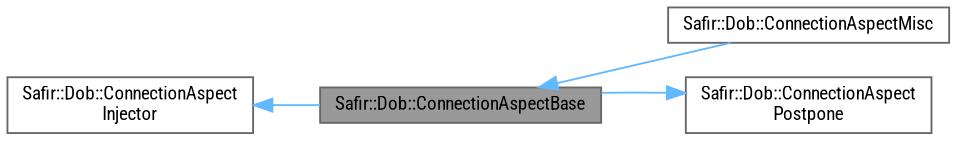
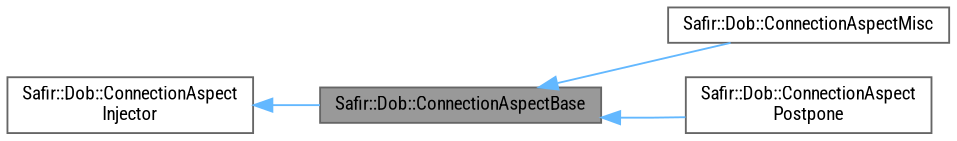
  digraph {
    fontname="Roboto Condensed"
    rankdir=LR
    node [color=gray40 fillcolor=white fontname="Roboto Condensed" fontsize=10 shape=box style=filled]
    edge [color=steelblue1 dir=back fontname="Roboto Condensed" fontsize=10 labelfontname=Helvetica labelfontsize=10 style=solid]
    n1 [fillcolor=grey60 fontcolor=black height=0.2 label="Safir::Dob::ConnectionAspectBase" width=0.4]
    n2 [height=0.2 label="Safir::Dob::ConnectionAspectMisc" width=0.4]
    n3 [height=0.2 label="Safir::Dob::ConnectionAspect\lPostpone" width=0.4]
    n4 [height=0.2 label="Safir::Dob::ConnectionAspect\lInjector" width=0.4]
    n1 -> n2
-   n3 -> n1
+   n1 -> n3
    n4 -> n1
  }
